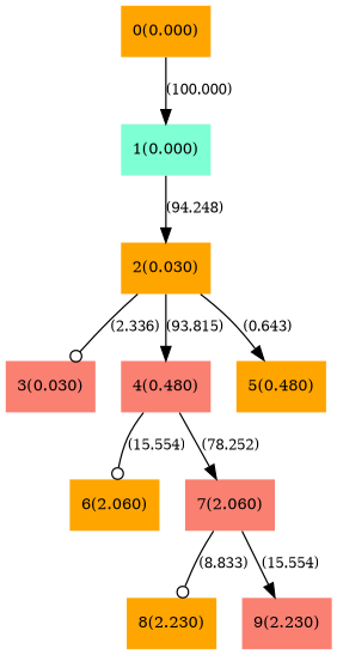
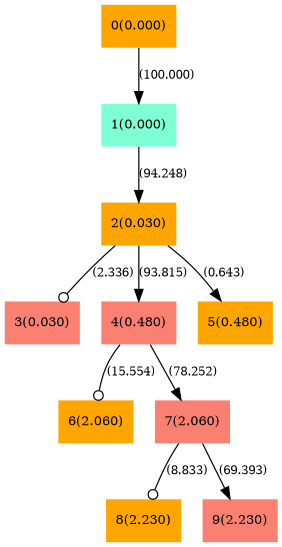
  digraph {
    rankdir=TB
    node [color=brown fillcolor=orange fontsize=11 shape=plaintext style=filled]
    edge [arrowhead=normal fontsize=10]
    n1 [color=darkorange label="0(0.000)"]
    n2 [color=teal fillcolor=aquamarine label="1(0.000)"]
    n3 [color=teal label="2(0.030)"]
    n4 [color=teal fillcolor=salmon label="3(0.030)"]
    n5 [color=darkorange fillcolor=salmon label="4(0.480)"]
    n6 [label="5(0.480)"]
    n7 [label="6(2.060)"]
    n8 [fillcolor=salmon label="7(2.060)"]
    n9 [color=darkorange label="8(2.230)"]
    n10 [fillcolor=salmon label="9(2.230)"]
    n1 -> n2 [label="(100.000)"]
    n2 -> n3 [label="(94.248)"]
    n3 -> n4 [arrowhead=odot label="(2.336)"]
    n3 -> n5 [label="(93.815)"]
    n3 -> n6 [label="(0.643)"]
    n5 -> n7 [arrowhead=odot label="(15.554)"]
    n5 -> n8 [label="(78.252)"]
    n8 -> n9 [arrowhead=odot label="(8.833)"]
-   n8 -> n10 [label="(15.554)"]
+   n8 -> n10 [label="(69.393)"]
  }
